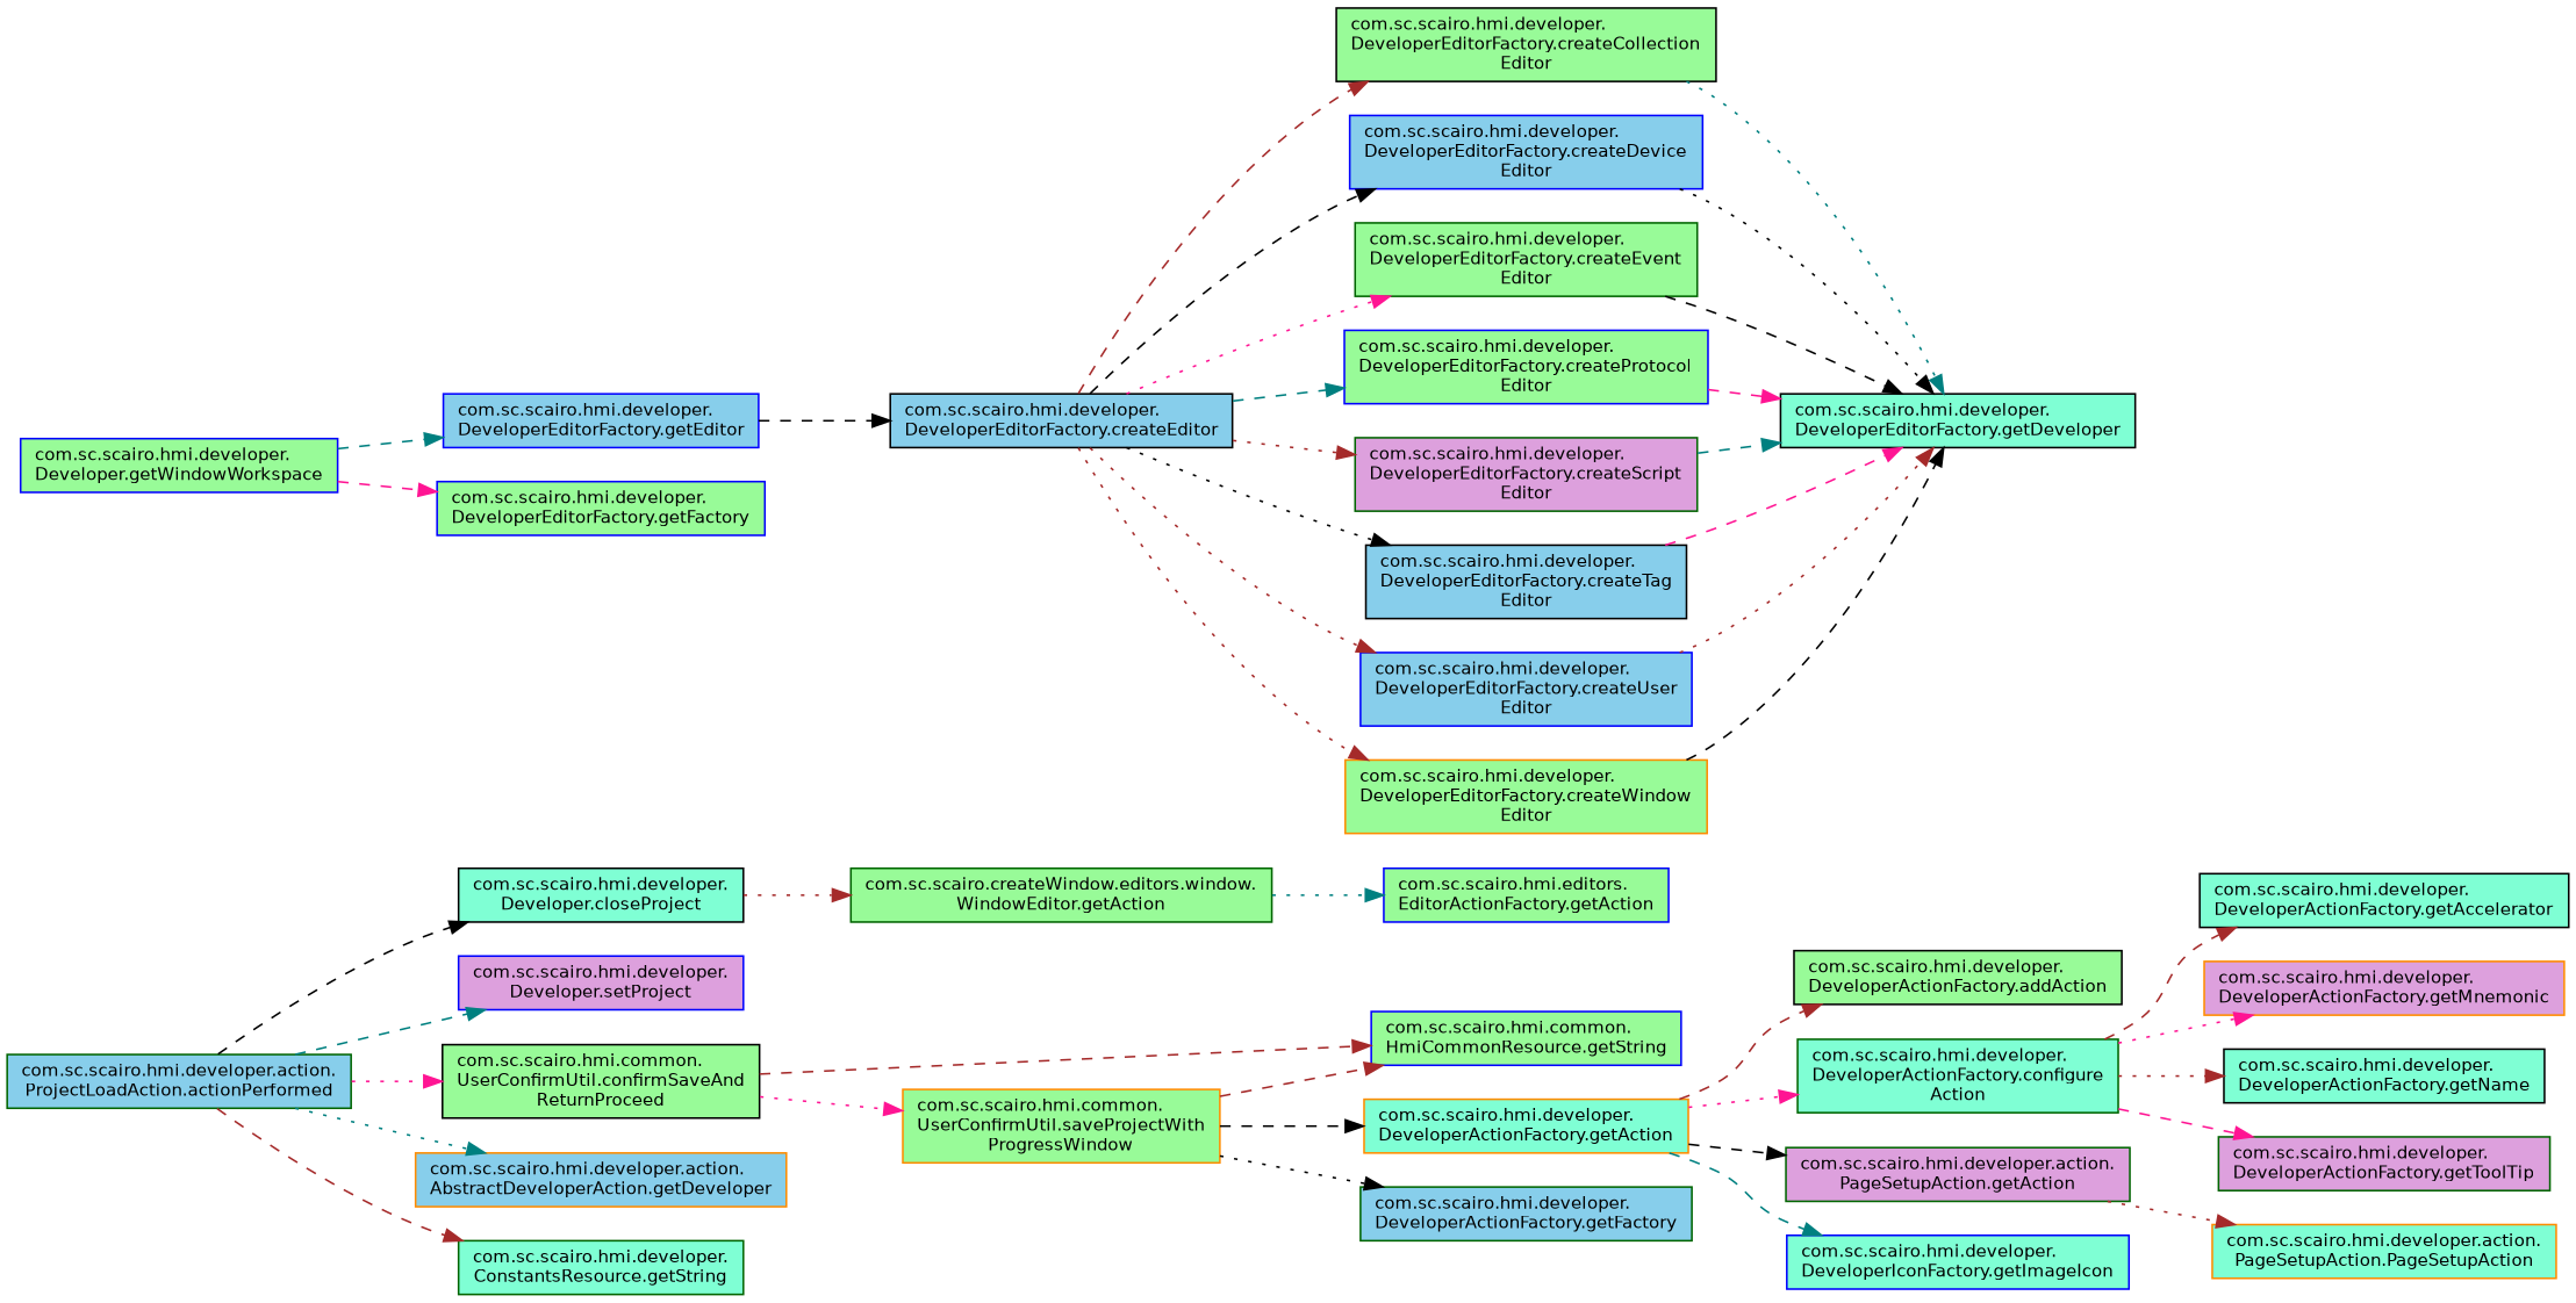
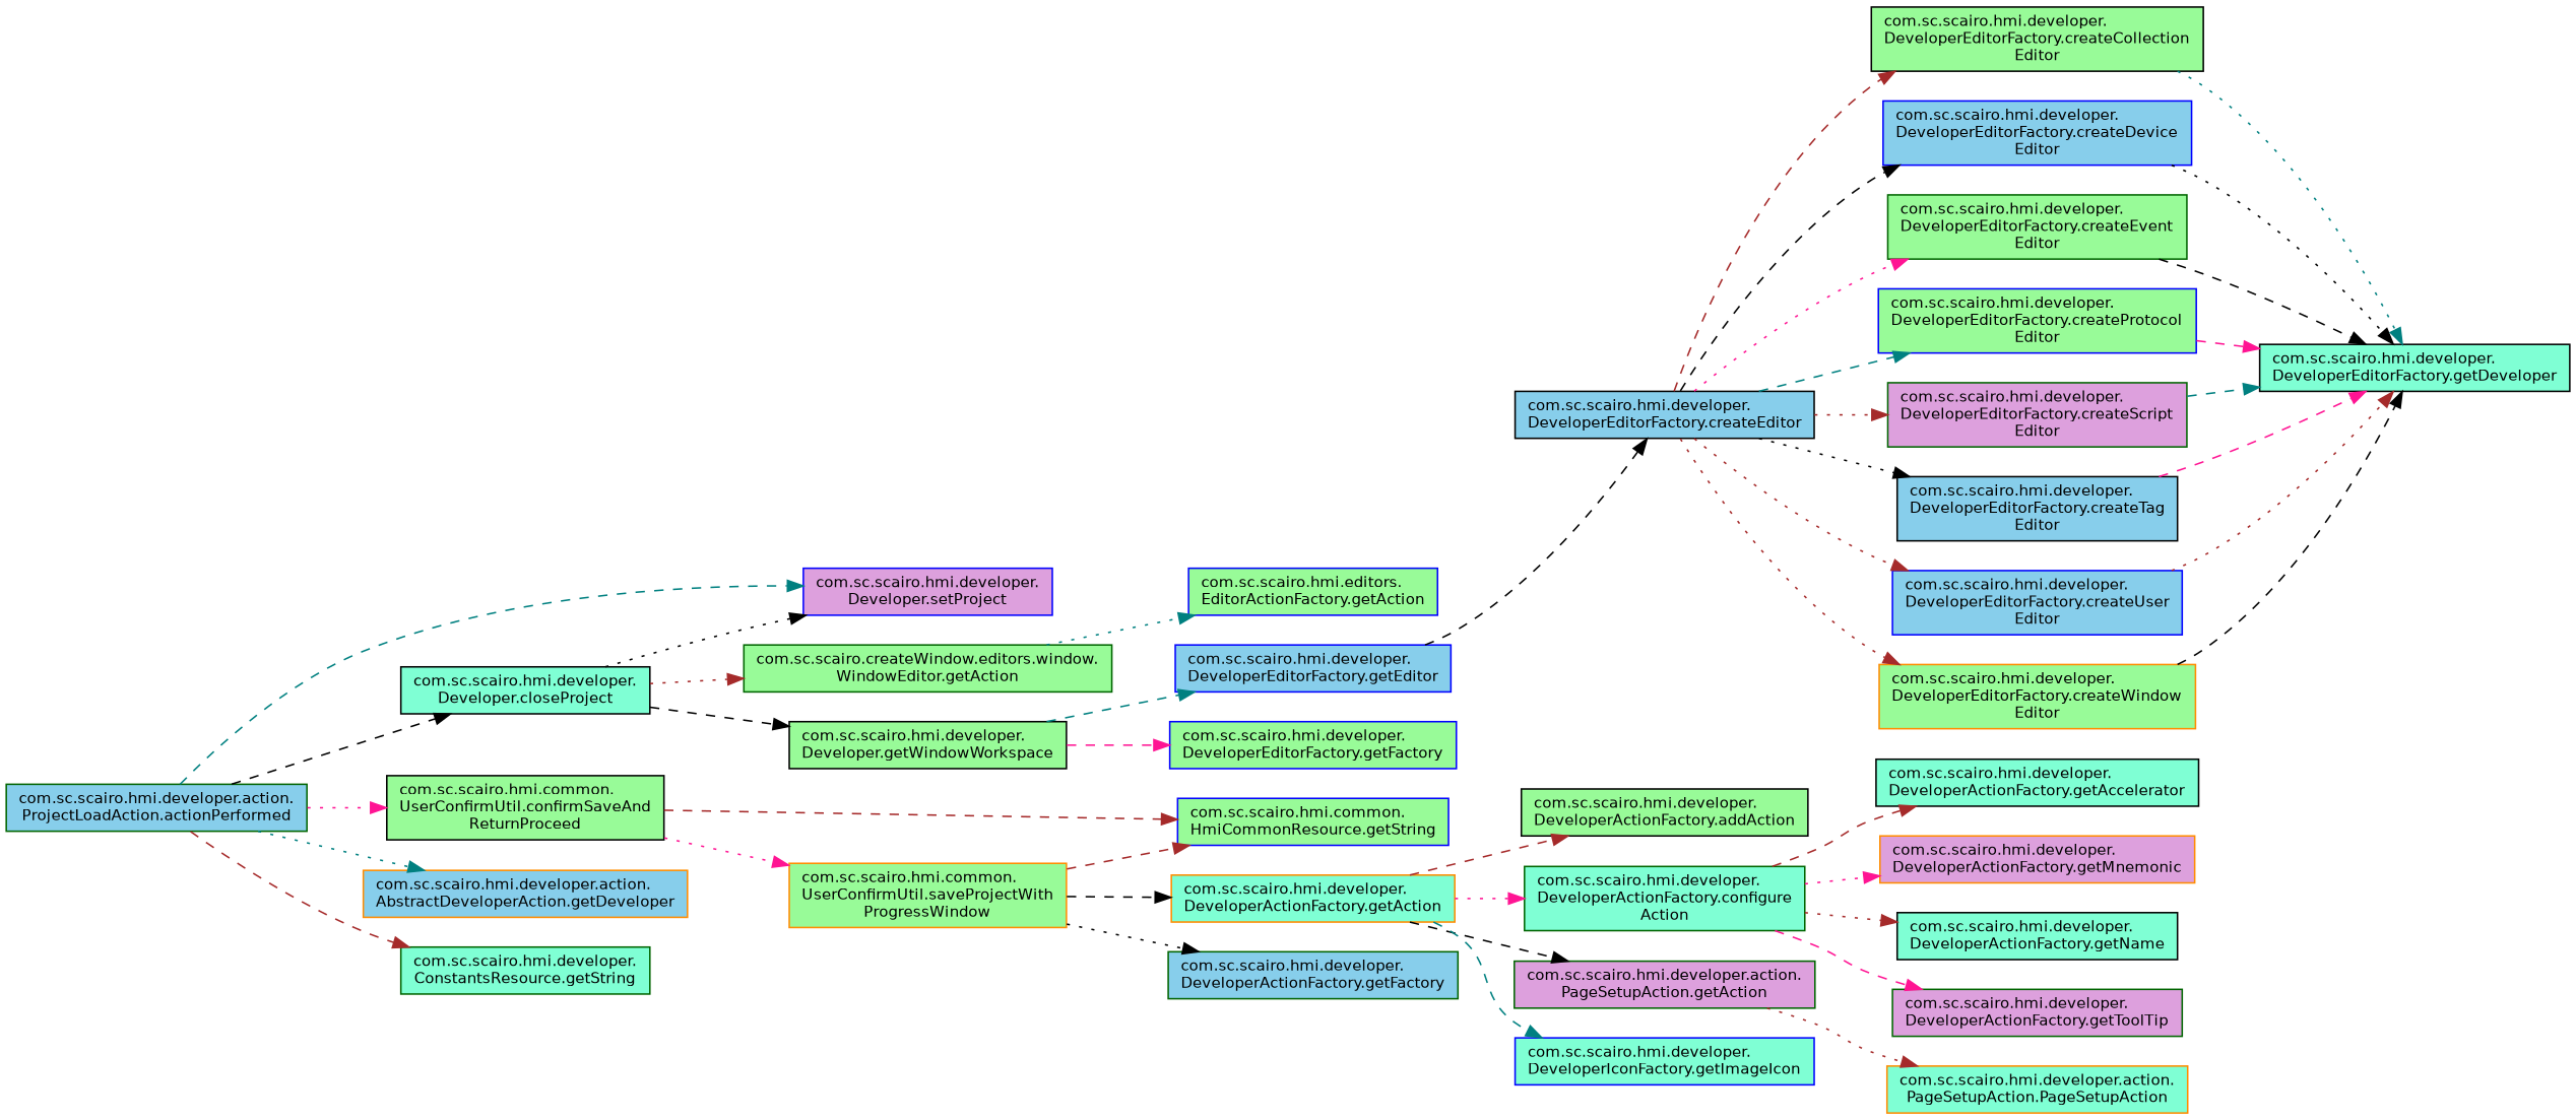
  digraph {
    rankdir=LR
    node [color=black fillcolor=palegreen fontname=Helvetica fontsize=10 shape=record style=filled]
    edge [color=brown fontname=Helvetica fontsize=10 labelfontname=Helvetica labelfontsize=10 style=dashed]
    n1 [color=darkgreen fillcolor=skyblue fontcolor=black height=0.2 label="com.sc.scairo.hmi.developer.action.\lProjectLoadAction.actionPerformed" width=0.4]
    n2 [fillcolor=aquamarine height=0.2 label="com.sc.scairo.hmi.developer.\lDeveloper.closeProject" width=0.4]
    n3 [color=blue fillcolor=plum height=0.2 label="com.sc.scairo.hmi.developer.\lDeveloper.setProject" width=0.4]
    n4 [height=0.2 label="com.sc.scairo.hmi.common.\lUserConfirmUtil.confirmSaveAnd\lReturnProceed" width=0.4]
    n5 [color=darkorange fillcolor=skyblue height=0.2 label="com.sc.scairo.hmi.developer.action.\lAbstractDeveloperAction.getDeveloper" width=0.4]
    n6 [color=darkgreen fillcolor=aquamarine height=0.2 label="com.sc.scairo.hmi.developer.\lConstantsResource.getString" width=0.4]
    n7 [color=darkgreen height=0.2 label="com.sc.scairo.createWindow.editors.window.\lWindowEditor.getAction" width=0.4]
-   n8 [color=blue height=0.2 label="com.sc.scairo.hmi.developer.\lDeveloper.getWindowWorkspace" width=0.4]
+   n8 [height=0.2 label="com.sc.scairo.hmi.developer.\lDeveloper.getWindowWorkspace" width=0.4]
    n9 [color=blue height=0.2 label="com.sc.scairo.hmi.common.\lHmiCommonResource.getString" width=0.4]
    n10 [color=darkorange height=0.2 label="com.sc.scairo.hmi.common.\lUserConfirmUtil.saveProjectWith\lProgressWindow" width=0.4]
    n11 [color=blue height=0.2 label="com.sc.scairo.hmi.editors.\lEditorActionFactory.getAction" width=0.4]
    n12 [color=blue fillcolor=skyblue height=0.2 label="com.sc.scairo.hmi.developer.\lDeveloperEditorFactory.getEditor" width=0.4]
    n13 [color=blue height=0.2 label="com.sc.scairo.hmi.developer.\lDeveloperEditorFactory.getFactory" width=0.4]
    n14 [fillcolor=skyblue height=0.2 label="com.sc.scairo.hmi.developer.\lDeveloperEditorFactory.createEditor" width=0.4]
    n15 [height=0.2 label="com.sc.scairo.hmi.developer.\lDeveloperEditorFactory.createCollection\lEditor" width=0.4]
    n16 [color=blue fillcolor=skyblue height=0.2 label="com.sc.scairo.hmi.developer.\lDeveloperEditorFactory.createDevice\lEditor" width=0.4]
    n17 [color=darkgreen height=0.2 label="com.sc.scairo.hmi.developer.\lDeveloperEditorFactory.createEvent\lEditor" width=0.4]
    n18 [color=blue height=0.2 label="com.sc.scairo.hmi.developer.\lDeveloperEditorFactory.createProtocol\lEditor" width=0.4]
    n19 [color=darkgreen fillcolor=plum height=0.2 label="com.sc.scairo.hmi.developer.\lDeveloperEditorFactory.createScript\lEditor" width=0.4]
    n20 [fillcolor=skyblue height=0.2 label="com.sc.scairo.hmi.developer.\lDeveloperEditorFactory.createTag\lEditor" width=0.4]
    n21 [color=blue fillcolor=skyblue height=0.2 label="com.sc.scairo.hmi.developer.\lDeveloperEditorFactory.createUser\lEditor" width=0.4]
    n22 [color=darkorange height=0.2 label="com.sc.scairo.hmi.developer.\lDeveloperEditorFactory.createWindow\lEditor" width=0.4]
    n23 [fillcolor=aquamarine height=0.2 label="com.sc.scairo.hmi.developer.\lDeveloperEditorFactory.getDeveloper" width=0.4]
    n24 [color=darkorange fillcolor=aquamarine height=0.2 label="com.sc.scairo.hmi.developer.\lDeveloperActionFactory.getAction" width=0.4]
    n25 [color=darkgreen fillcolor=skyblue height=0.2 label="com.sc.scairo.hmi.developer.\lDeveloperActionFactory.getFactory" width=0.4]
    n26 [height=0.2 label="com.sc.scairo.hmi.developer.\lDeveloperActionFactory.addAction" width=0.4]
    n27 [color=darkgreen fillcolor=aquamarine height=0.2 label="com.sc.scairo.hmi.developer.\lDeveloperActionFactory.configure\lAction" width=0.4]
    n28 [color=darkgreen fillcolor=plum height=0.2 label="com.sc.scairo.hmi.developer.action.\lPageSetupAction.getAction" width=0.4]
    n29 [color=blue fillcolor=aquamarine height=0.2 label="com.sc.scairo.hmi.developer.\lDeveloperIconFactory.getImageIcon" width=0.4]
    n30 [fillcolor=aquamarine height=0.2 label="com.sc.scairo.hmi.developer.\lDeveloperActionFactory.getAccelerator" width=0.4]
    n31 [color=darkorange fillcolor=plum height=0.2 label="com.sc.scairo.hmi.developer.\lDeveloperActionFactory.getMnemonic" width=0.4]
    n32 [fillcolor=aquamarine height=0.2 label="com.sc.scairo.hmi.developer.\lDeveloperActionFactory.getName" width=0.4]
    n33 [color=darkgreen fillcolor=plum height=0.2 label="com.sc.scairo.hmi.developer.\lDeveloperActionFactory.getToolTip" width=0.4]
    n34 [color=darkorange fillcolor=aquamarine height=0.2 label="com.sc.scairo.hmi.developer.action.\lPageSetupAction.PageSetupAction" width=0.4]
    n1 -> n2 [color=black]
    n1 -> n3 [color=teal]
    n1 -> n4 [color=deeppink style=dotted]
    n1 -> n5 [color=teal style=dotted]
    n1 -> n6
+   n2 -> n3 [color=black style=dotted]
    n2 -> n7 [style=dotted]
+   n2 -> n8 [color=black]
    n4 -> n9
    n4 -> n10 [color=deeppink style=dotted]
    n7 -> n11 [color=teal style=dotted]
    n8 -> n12 [color=teal]
    n8 -> n13 [color=deeppink]
    n10 -> n9
    n10 -> n24 [color=black]
    n10 -> n25 [color=black style=dotted]
    n12 -> n14 [color=black]
    n14 -> n15
    n14 -> n16 [color=black]
    n14 -> n17 [color=deeppink style=dotted]
    n14 -> n18 [color=teal]
    n14 -> n19 [style=dotted]
    n14 -> n20 [color=black style=dotted]
    n14 -> n21 [style=dotted]
    n14 -> n22 [style=dotted]
    n15 -> n23 [color=teal style=dotted]
    n16 -> n23 [color=black style=dotted]
    n17 -> n23 [color=black]
    n18 -> n23 [color=deeppink]
    n19 -> n23 [color=teal]
    n20 -> n23 [color=deeppink]
    n21 -> n23 [style=dotted]
    n22 -> n23 [color=black]
    n24 -> n26
    n24 -> n27 [color=deeppink style=dotted]
    n24 -> n28 [color=black]
    n24 -> n29 [color=teal]
    n27 -> n30
    n27 -> n31 [color=deeppink style=dotted]
    n27 -> n32 [style=dotted]
    n27 -> n33 [color=deeppink]
    n28 -> n34 [style=dotted]
  }
